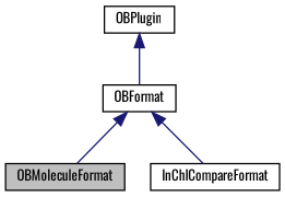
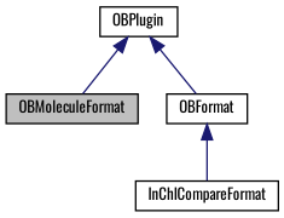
  digraph {
    fontname=Oswald
    node [color=black fillcolor=white fontname=Oswald fontsize=10 shape=record style=filled]
    edge [color=midnightblue dir=back fontname=Oswald fontsize=10 labelfontname=FreeSans labelfontsize=10 style=solid]
    n1 [fillcolor=grey75 fontcolor=black height=0.2 label=OBMoleculeFormat width=0.4]
    n2 [height=0.2 label=InChICompareFormat width=0.4]
    n3 [height=0.2 label=OBFormat width=0.4]
    n4 [height=0.2 label=OBPlugin width=0.4]
-   n3 -> n1
+   n4 -> n1
    n3 -> n2
    n4 -> n3
  }
